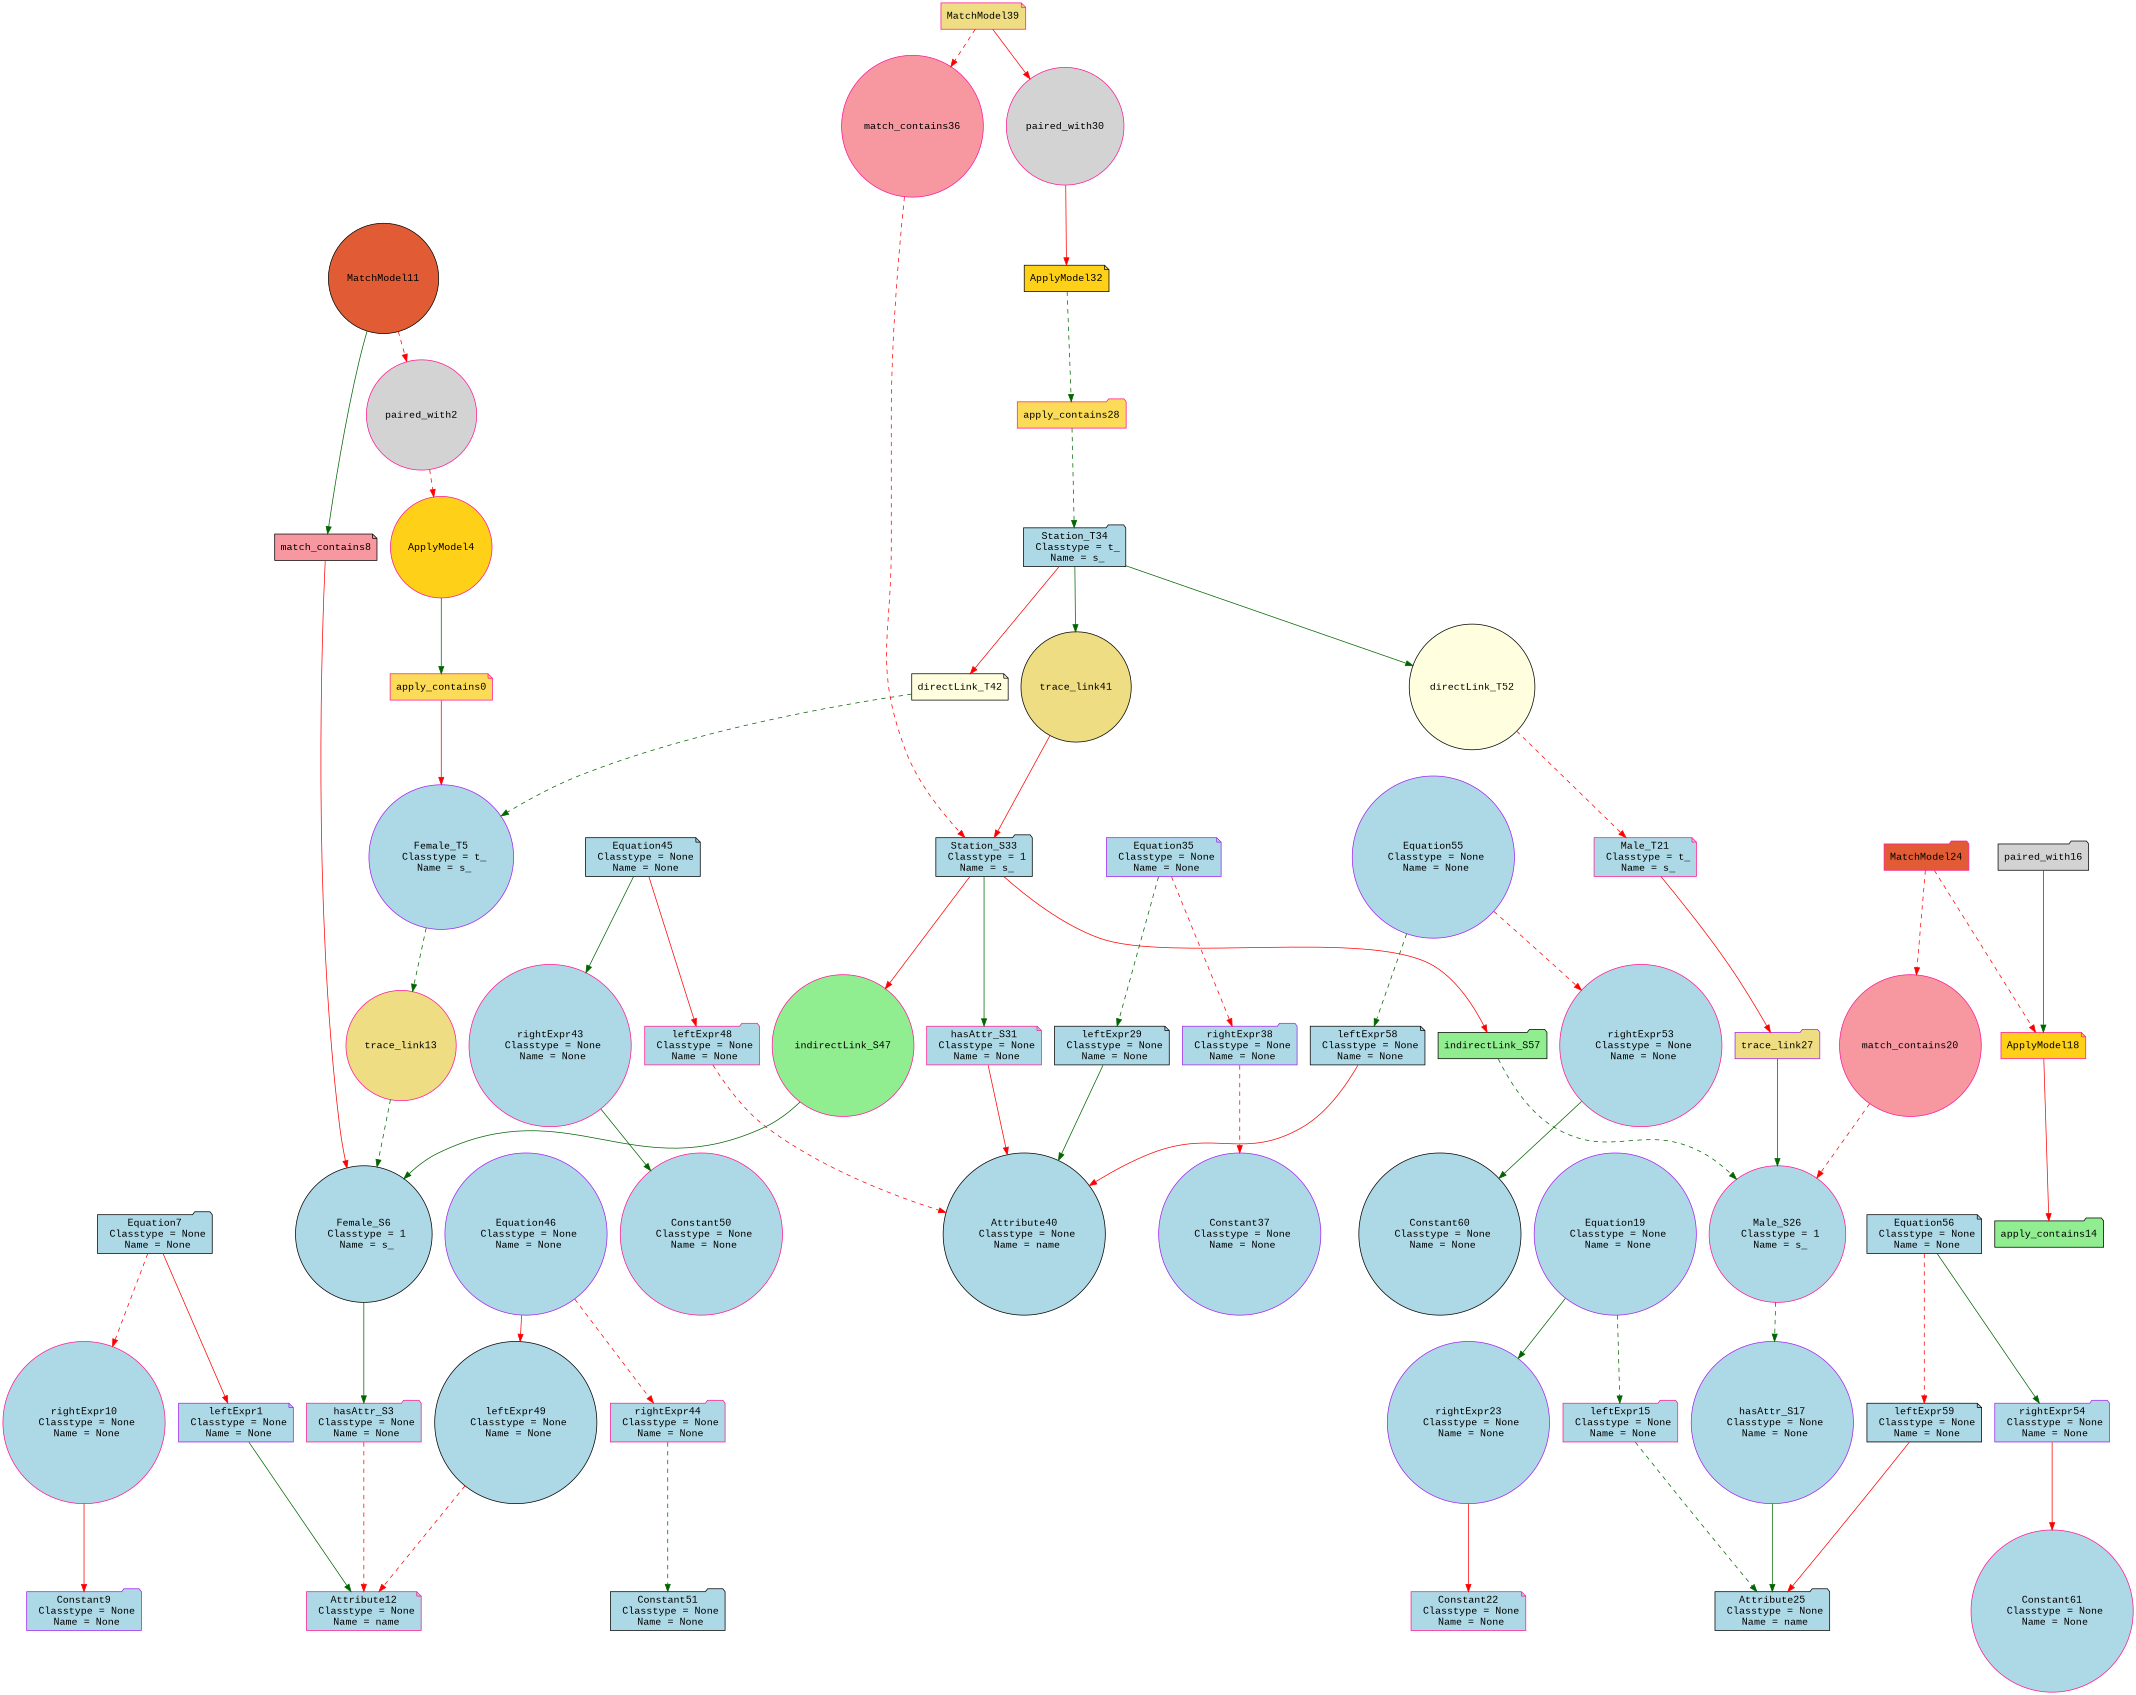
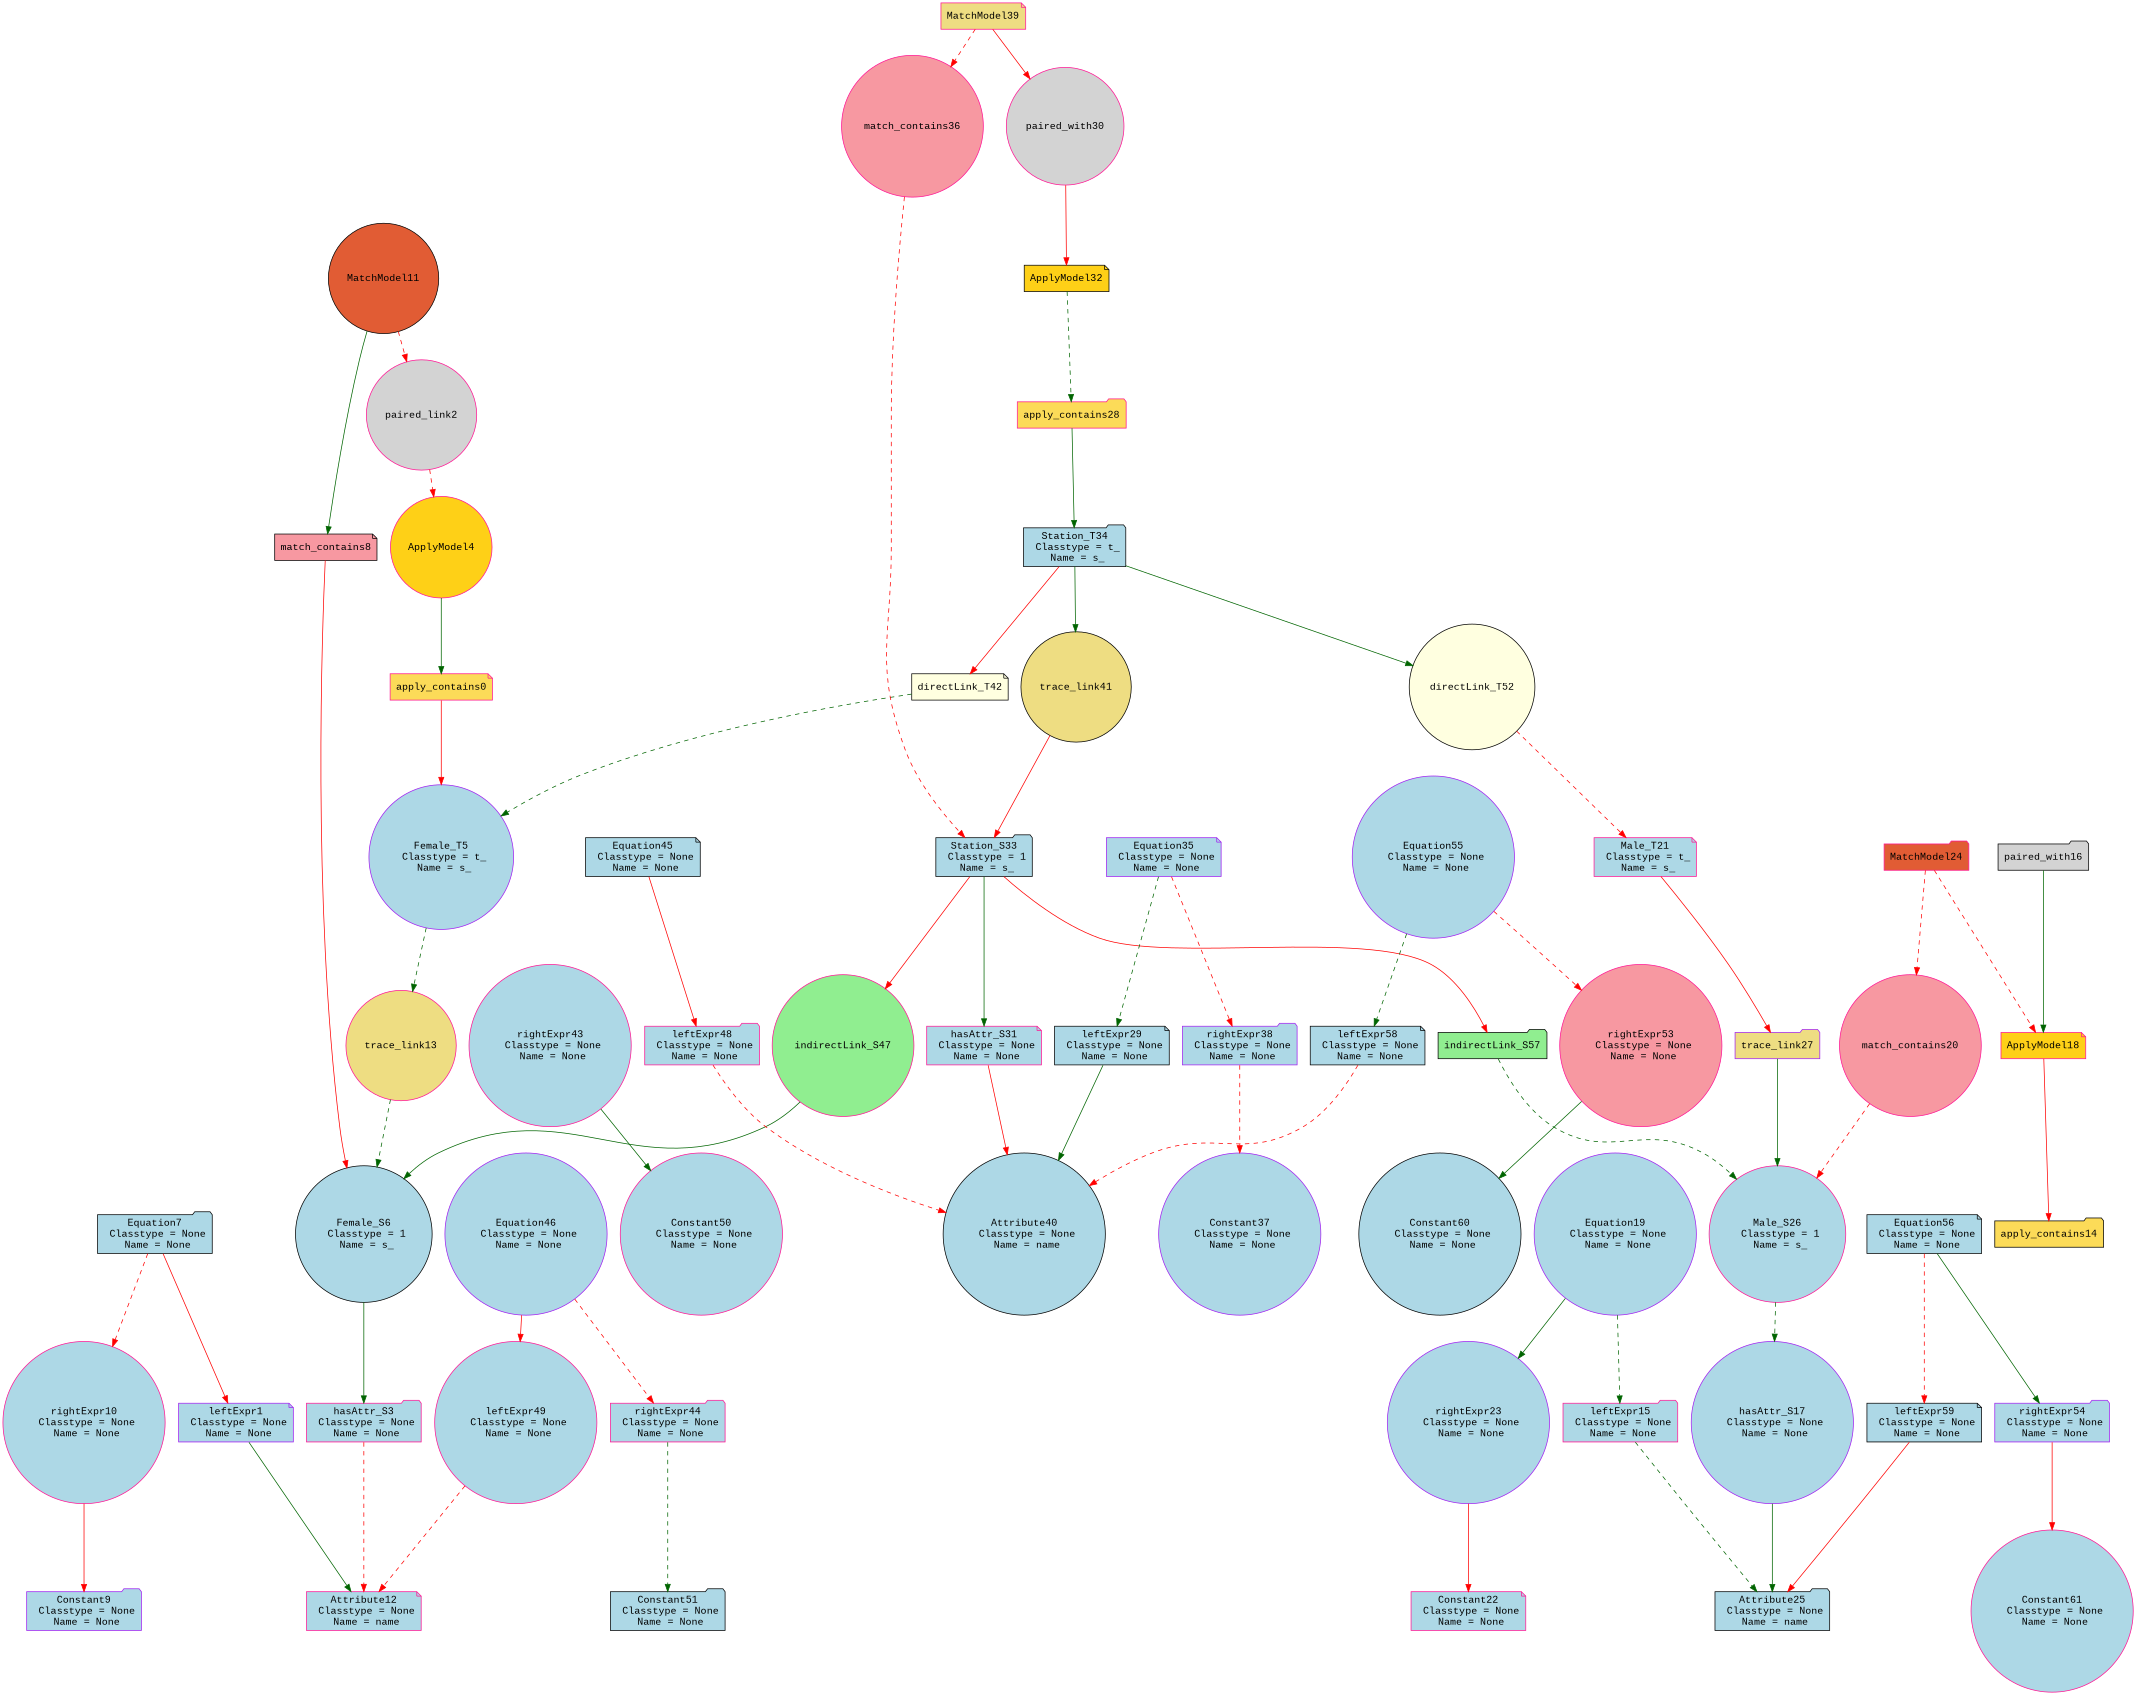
  digraph {
    fontname="Liberation Mono"
    node [color=deeppink fillcolor=lightblue fontname="Liberation Mono" shape=circle style=filled]
    edge [color=red fontname="Liberation Mono" style=solid]
    apply_contains0 [fillcolor="#FCDB58" shape=note]
    "Female_T5\n Classtype = t_\n Name = s_" [color=purple]
    trace_link13 [fillcolor=lightgoldenrod]
    "leftExpr1\n Classtype = None\n Name = None" [color=purple shape=note]
    "Attribute12\n Classtype = None\n Name = name" [shape=note]
-   paired_with2 [fillcolor=lightgray]
+   paired_with2 [fillcolor=lightgray label=paired_link2]
    ApplyModel4 [fillcolor="#FED017"]
    "hasAttr_S3\n Classtype = None\n Name = None" [shape=folder]
    "Female_S6\n Classtype = 1\n Name = s_" [color=black]
    "Equation7\n Classtype = None\n Name = None" [color=black shape=folder]
    "rightExpr10\n Classtype = None\n Name = None"
    "Constant9\n Classtype = None\n Name = None" [color=purple shape=folder]
    match_contains8 [color=black fillcolor="#F798A1" shape=note]
    MatchModel11 [color=black fillcolor="#E15C34"]
-   apply_contains14 [color=black fillcolor=lightgreen shape=folder]
+   apply_contains14 [color=black fillcolor="#FCDB58" shape=folder]
    "Male_T21\n Classtype = t_\n Name = s_" [shape=note]
    trace_link27 [color=purple fillcolor=lightgoldenrod shape=folder]
    "leftExpr15\n Classtype = None\n Name = None" [shape=folder]
    "Attribute25\n Classtype = None\n Name = name" [color=black shape=folder]
    paired_with16 [color=black fillcolor=lightgray shape=folder]
    ApplyModel18 [fillcolor="#FED017" shape=note]
    "hasAttr_S17\n Classtype = None\n Name = None" [color=purple]
    "Equation19\n Classtype = None\n Name = None" [color=purple]
    "rightExpr23\n Classtype = None\n Name = None" [color=purple]
    "Constant22\n Classtype = None\n Name = None" [shape=note]
    match_contains20 [fillcolor="#F798A1"]
    "Male_S26\n Classtype = 1\n Name = s_"
    MatchModel24 [fillcolor="#E15C34" shape=folder]
    apply_contains28 [fillcolor="#FCDB58" shape=folder]
    "Station_T34\n Classtype = t_\n Name = s_" [color=black shape=folder]
    trace_link41 [color=black fillcolor=lightgoldenrod]
    "directLink_T42\n" [color=black fillcolor=lightyellow shape=note]
    "directLink_T52\n" [color=black fillcolor=lightyellow]
    "leftExpr29\n Classtype = None\n Name = None" [color=black shape=note]
    "Attribute40\n Classtype = None\n Name = name" [color=black]
    paired_with30 [fillcolor=lightgray]
    ApplyModel32 [color=black fillcolor="#FED017" shape=note]
    "hasAttr_S31\n Classtype = None\n Name = None" [shape=note]
    "Station_S33\n Classtype = 1\n Name = s_" [color=black shape=folder]
    indirectLink_S47 [fillcolor=lightgreen]
    indirectLink_S57 [color=black fillcolor=lightgreen shape=folder]
    "Equation35\n Classtype = None\n Name = None" [color=purple shape=note]
    "rightExpr38\n Classtype = None\n Name = None" [color=purple shape=folder]
    "Constant37\n Classtype = None\n Name = None" [color=purple]
    match_contains36 [fillcolor="#F798A1"]
    MatchModel39 [fillcolor=lightgoldenrod shape=note]
    "rightExpr43\n Classtype = None\n Name = None"
    "Constant50\n Classtype = None\n Name = None"
    "rightExpr44\n Classtype = None\n Name = None" [shape=folder]
    "Constant51\n Classtype = None\n Name = None" [color=black shape=folder]
    "Equation45\n Classtype = None\n Name = None" [color=black shape=note]
    "leftExpr48\n Classtype = None\n Name = None" [shape=folder]
    "Equation46\n Classtype = None\n Name = None" [color=purple]
-   "leftExpr49\n Classtype = None\n Name = None" [color=black]
+   "leftExpr49\n Classtype = None\n Name = None"
    "Constant60\n Classtype = None\n Name = None" [color=black]
-   "rightExpr53\n Classtype = None\n Name = None"
+   "rightExpr53\n Classtype = None\n Name = None" [fillcolor="#F798A1"]
    "rightExpr54\n Classtype = None\n Name = None" [color=purple shape=folder]
    "Constant61\n Classtype = None\n Name = None"
    "Equation55\n Classtype = None\n Name = None" [color=purple]
    "leftExpr58\n Classtype = None\n Name = None" [color=black shape=note]
    "Equation56\n Classtype = None\n Name = None" [color=black shape=note]
    "leftExpr59\n Classtype = None\n Name = None" [color=black shape=note]
    apply_contains0 -> "Female_T5\n Classtype = t_\n Name = s_"
    "Female_T5\n Classtype = t_\n Name = s_" -> trace_link13 [color=darkgreen style=dashed]
    trace_link13 -> "Female_S6\n Classtype = 1\n Name = s_" [color=darkgreen style=dashed]
    "leftExpr1\n Classtype = None\n Name = None" -> "Attribute12\n Classtype = None\n Name = name" [color=darkgreen]
    paired_with2 -> ApplyModel4 [style=dashed]
    ApplyModel4 -> apply_contains0 [color=darkgreen]
    "hasAttr_S3\n Classtype = None\n Name = None" -> "Attribute12\n Classtype = None\n Name = name" [style=dashed]
    "Female_S6\n Classtype = 1\n Name = s_" -> "hasAttr_S3\n Classtype = None\n Name = None" [color=darkgreen]
    "Equation7\n Classtype = None\n Name = None" -> "leftExpr1\n Classtype = None\n Name = None"
    "Equation7\n Classtype = None\n Name = None" -> "rightExpr10\n Classtype = None\n Name = None" [style=dashed]
    "rightExpr10\n Classtype = None\n Name = None" -> "Constant9\n Classtype = None\n Name = None"
    match_contains8 -> "Female_S6\n Classtype = 1\n Name = s_"
    MatchModel11 -> paired_with2 [style=dashed]
    MatchModel11 -> match_contains8 [color=darkgreen]
    "Male_T21\n Classtype = t_\n Name = s_" -> trace_link27
    trace_link27 -> "Male_S26\n Classtype = 1\n Name = s_" [color=darkgreen]
    "leftExpr15\n Classtype = None\n Name = None" -> "Attribute25\n Classtype = None\n Name = name" [color=darkgreen style=dashed]
    paired_with16 -> ApplyModel18 [color=darkgreen]
    ApplyModel18 -> apply_contains14
    "hasAttr_S17\n Classtype = None\n Name = None" -> "Attribute25\n Classtype = None\n Name = name" [color=darkgreen]
    "Equation19\n Classtype = None\n Name = None" -> "leftExpr15\n Classtype = None\n Name = None" [color=darkgreen style=dashed]
    "Equation19\n Classtype = None\n Name = None" -> "rightExpr23\n Classtype = None\n Name = None" [color=darkgreen]
    "rightExpr23\n Classtype = None\n Name = None" -> "Constant22\n Classtype = None\n Name = None"
    match_contains20 -> "Male_S26\n Classtype = 1\n Name = s_" [style=dashed]
    "Male_S26\n Classtype = 1\n Name = s_" -> "hasAttr_S17\n Classtype = None\n Name = None" [color=darkgreen style=dashed]
    MatchModel24 -> ApplyModel18 [style=dashed]
    MatchModel24 -> match_contains20 [style=dashed]
-   apply_contains28 -> "Station_T34\n Classtype = t_\n Name = s_" [color=darkgreen style=dashed]
+   apply_contains28 -> "Station_T34\n Classtype = t_\n Name = s_" [color=darkgreen]
    "Station_T34\n Classtype = t_\n Name = s_" -> trace_link41 [color=darkgreen]
    "Station_T34\n Classtype = t_\n Name = s_" -> "directLink_T42\n"
    "Station_T34\n Classtype = t_\n Name = s_" -> "directLink_T52\n" [color=darkgreen]
    trace_link41 -> "Station_S33\n Classtype = 1\n Name = s_"
    "directLink_T42\n" -> "Female_T5\n Classtype = t_\n Name = s_" [color=darkgreen style=dashed]
    "directLink_T52\n" -> "Male_T21\n Classtype = t_\n Name = s_" [style=dashed]
    "leftExpr29\n Classtype = None\n Name = None" -> "Attribute40\n Classtype = None\n Name = name" [color=darkgreen]
    paired_with30 -> ApplyModel32
    ApplyModel32 -> apply_contains28 [color=darkgreen style=dashed]
    "hasAttr_S31\n Classtype = None\n Name = None" -> "Attribute40\n Classtype = None\n Name = name"
    "Station_S33\n Classtype = 1\n Name = s_" -> "hasAttr_S31\n Classtype = None\n Name = None" [color=darkgreen]
    "Station_S33\n Classtype = 1\n Name = s_" -> indirectLink_S47
    "Station_S33\n Classtype = 1\n Name = s_" -> indirectLink_S57
    indirectLink_S47 -> "Female_S6\n Classtype = 1\n Name = s_" [color=darkgreen]
    indirectLink_S57 -> "Male_S26\n Classtype = 1\n Name = s_" [color=darkgreen style=dashed]
    "Equation35\n Classtype = None\n Name = None" -> "leftExpr29\n Classtype = None\n Name = None" [color=darkgreen style=dashed]
    "Equation35\n Classtype = None\n Name = None" -> "rightExpr38\n Classtype = None\n Name = None" [style=dashed]
    "rightExpr38\n Classtype = None\n Name = None" -> "Constant37\n Classtype = None\n Name = None" [style=dashed]
    match_contains36 -> "Station_S33\n Classtype = 1\n Name = s_" [style=dashed]
    MatchModel39 -> paired_with30
    MatchModel39 -> match_contains36 [style=dashed]
    "rightExpr43\n Classtype = None\n Name = None" -> "Constant50\n Classtype = None\n Name = None" [color=darkgreen]
    "rightExpr44\n Classtype = None\n Name = None" -> "Constant51\n Classtype = None\n Name = None" [color=darkgreen style=dashed]
-   "Equation45\n Classtype = None\n Name = None" -> "rightExpr43\n Classtype = None\n Name = None" [color=darkgreen]
    "Equation45\n Classtype = None\n Name = None" -> "leftExpr48\n Classtype = None\n Name = None"
    "leftExpr48\n Classtype = None\n Name = None" -> "Attribute40\n Classtype = None\n Name = name" [style=dashed]
    "Equation46\n Classtype = None\n Name = None" -> "rightExpr44\n Classtype = None\n Name = None" [style=dashed]
    "Equation46\n Classtype = None\n Name = None" -> "leftExpr49\n Classtype = None\n Name = None"
    "leftExpr49\n Classtype = None\n Name = None" -> "Attribute12\n Classtype = None\n Name = name" [style=dashed]
    "rightExpr53\n Classtype = None\n Name = None" -> "Constant60\n Classtype = None\n Name = None" [color=darkgreen]
    "rightExpr54\n Classtype = None\n Name = None" -> "Constant61\n Classtype = None\n Name = None"
    "Equation55\n Classtype = None\n Name = None" -> "rightExpr53\n Classtype = None\n Name = None" [style=dashed]
    "Equation55\n Classtype = None\n Name = None" -> "leftExpr58\n Classtype = None\n Name = None" [color=darkgreen style=dashed]
-   "leftExpr58\n Classtype = None\n Name = None" -> "Attribute40\n Classtype = None\n Name = name"
+   "leftExpr58\n Classtype = None\n Name = None" -> "Attribute40\n Classtype = None\n Name = name" [style=dashed]
    "Equation56\n Classtype = None\n Name = None" -> "rightExpr54\n Classtype = None\n Name = None" [color=darkgreen]
    "Equation56\n Classtype = None\n Name = None" -> "leftExpr59\n Classtype = None\n Name = None" [style=dashed]
    "leftExpr59\n Classtype = None\n Name = None" -> "Attribute25\n Classtype = None\n Name = name"
  }
